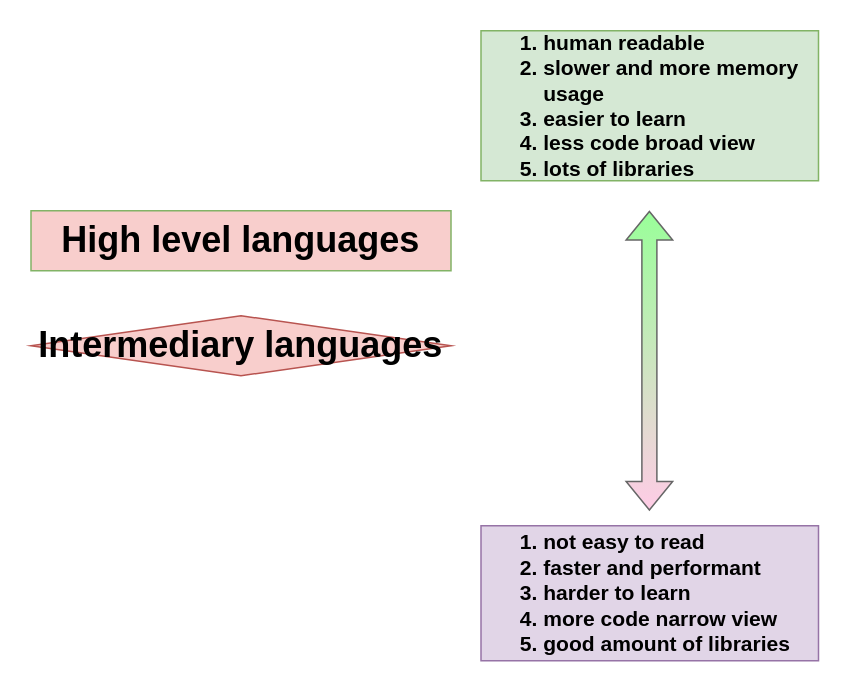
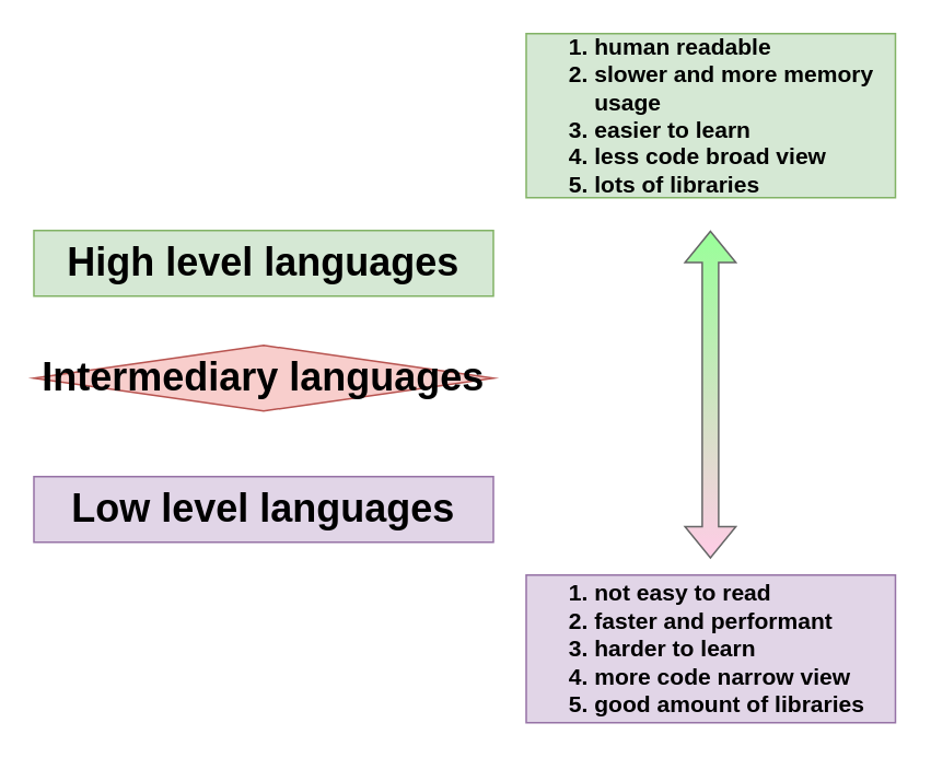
  <mxCell id="0" />
  <mxCell id="1" parent="0" />
- <mxCell id="2" value="&lt;h1&gt;High level languages&lt;/h1&gt;" style="rounded=0;whiteSpace=wrap;html=1;fillColor=#f8cecc;strokeColor=#82b366;" vertex="1" parent="1"><mxGeometry x="20" y="140" width="280" height="40" as="geometry" /></mxCell>
+ <mxCell id="2" value="&lt;h1&gt;High level languages&lt;/h1&gt;" style="rounded=0;whiteSpace=wrap;html=1;fillColor=#d5e8d4;strokeColor=#82b366;" vertex="1" parent="1"><mxGeometry x="20" y="140" width="280" height="40" as="geometry" /></mxCell>
  <mxCell id="3" value="&lt;h1&gt;Intermediary languages&lt;/h1&gt;" style="rhombus;whiteSpace=wrap;html=1;fillColor=#f8cecc;strokeColor=#b85450;" vertex="1" parent="1"><mxGeometry x="20" y="210" width="280" height="40" as="geometry" /></mxCell>
+ <mxCell id="4" value="&lt;h1&gt;Low level languages&lt;/h1&gt;" style="rounded=0;whiteSpace=wrap;html=1;fillColor=#e1d5e7;strokeColor=#9673a6;" vertex="1" parent="1"><mxGeometry x="20" y="290" width="280" height="40" as="geometry" /></mxCell>
  <mxCell id="5" value="" style="shape=flexArrow;endArrow=classic;startArrow=classic;html=1;rounded=0;fillColor=#99FF99;strokeColor=#666666;gradientColor=#FFCCE6;" edge="1" parent="1"><mxGeometry width="100" height="100" relative="1" as="geometry"><mxPoint x="432.26" y="340" as="sourcePoint" /><mxPoint x="432.26" y="140" as="targetPoint" /></mxGeometry></mxCell>
  <mxCell id="6" value="&lt;h3&gt;&lt;ol&gt;&lt;li style=&quot;&quot;&gt;human readable&lt;/li&gt;&lt;li&gt;slower and more memory usage&lt;/li&gt;&lt;li&gt;easier to learn&lt;/li&gt;&lt;li&gt;less code broad view&lt;/li&gt;&lt;li&gt;lots of libraries&lt;/li&gt;&lt;/ol&gt;&lt;/h3&gt;" style="rounded=0;whiteSpace=wrap;html=1;fillColor=#d5e8d4;strokeColor=#82b366;align=left;" vertex="1" parent="1"><mxGeometry x="320" y="20" width="225" height="100" as="geometry" /></mxCell>
  <mxCell id="7" value="&lt;h3&gt;&lt;ol&gt;&lt;li style=&quot;&quot;&gt;not easy to read&lt;/li&gt;&lt;li&gt;faster and performant&lt;/li&gt;&lt;li&gt;harder to learn&lt;/li&gt;&lt;li&gt;more code narrow view&lt;/li&gt;&lt;li&gt;good amount of libraries&lt;/li&gt;&lt;/ol&gt;&lt;/h3&gt;" style="rounded=0;whiteSpace=wrap;html=1;fillColor=#e1d5e7;strokeColor=#9673a6;align=left;" vertex="1" parent="1"><mxGeometry x="320" y="350" width="225" height="90" as="geometry" /></mxCell>
